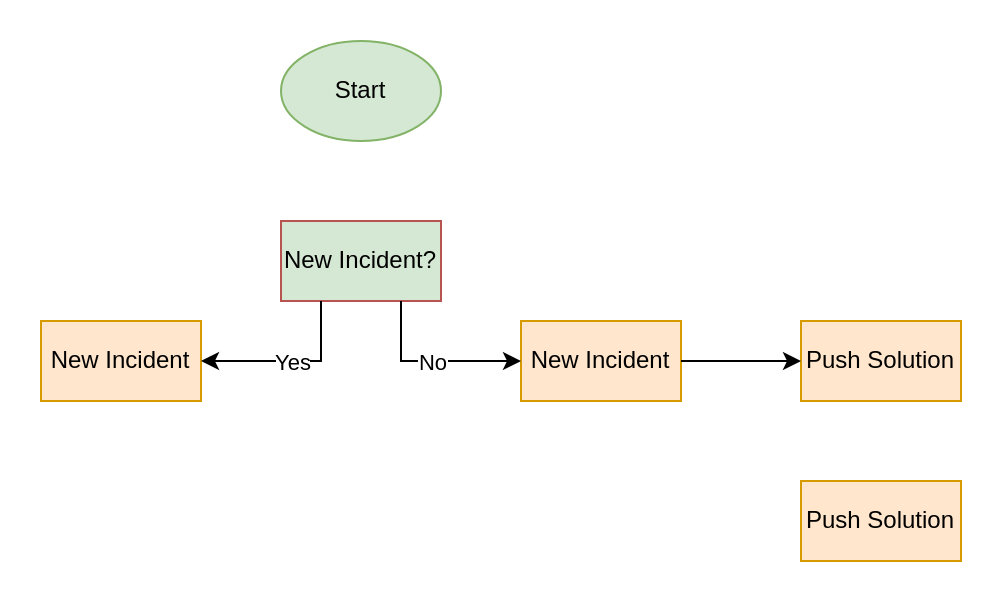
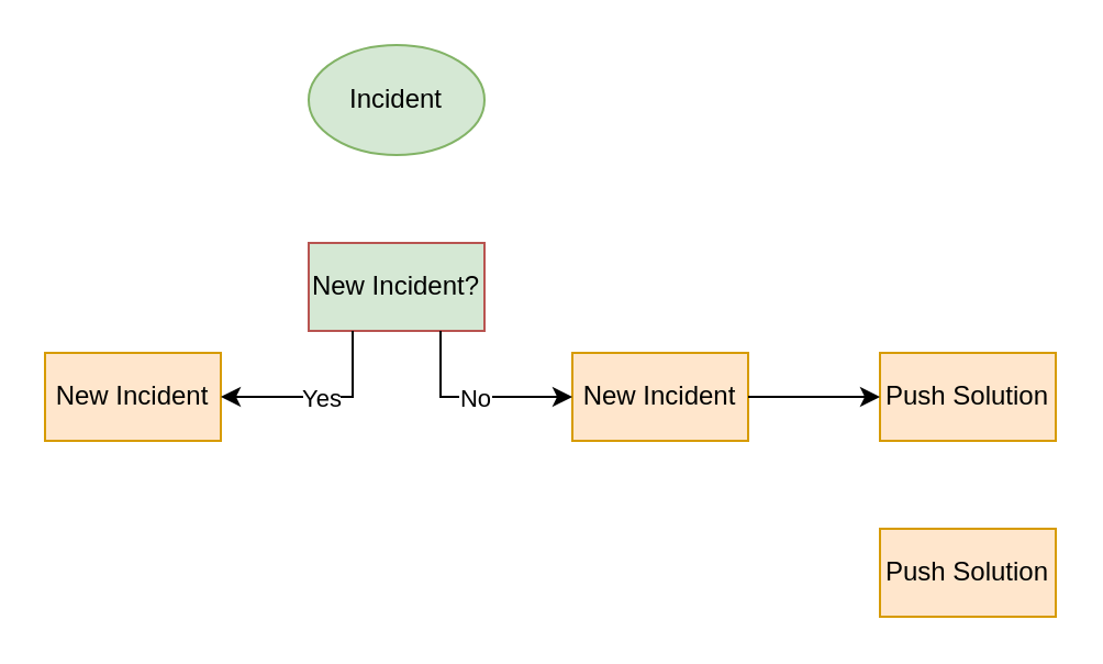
  <mxCell id="0" />
  <mxCell id="1" parent="0" />
- <mxCell id="2" value="Start" style="ellipse;whiteSpace=wrap;html=1;fillColor=#d5e8d4;strokeColor=#82b366;" vertex="1" parent="1"><mxGeometry x="140" y="20" width="80" height="50" as="geometry" /></mxCell>
+ <mxCell id="2" value="Incident" style="ellipse;whiteSpace=wrap;html=1;fillColor=#d5e8d4;strokeColor=#82b366;" vertex="1" parent="1"><mxGeometry x="140" y="20" width="80" height="50" as="geometry" /></mxCell>
  <mxCell id="3" value="New Incident?" style="rounded=0;whiteSpace=wrap;html=1;fillColor=#d5e8d4;strokeColor=#b85450;" vertex="1" parent="1"><mxGeometry x="140" y="110" width="80" height="40" as="geometry" /></mxCell>
  <mxCell id="4" value="New Incident" style="rounded=0;whiteSpace=wrap;html=1;fillColor=#ffe6cc;strokeColor=#d79b00;" vertex="1" parent="1"><mxGeometry x="260" y="160" width="80" height="40" as="geometry" /></mxCell>
  <mxCell id="5" value="New Incident" style="rounded=0;whiteSpace=wrap;html=1;fillColor=#ffe6cc;strokeColor=#d79b00;" vertex="1" parent="1"><mxGeometry x="20" y="160" width="80" height="40" as="geometry" /></mxCell>
  <mxCell id="6" value="" style="endArrow=classic;html=1;rounded=0;exitX=0.75;exitY=1;exitDx=0;exitDy=0;entryX=0;entryY=0.5;entryDx=0;entryDy=0;" edge="1" parent="1" source="3" target="4"><mxGeometry relative="1" as="geometry"><mxPoint x="140" y="260" as="sourcePoint" /><mxPoint x="240" y="260" as="targetPoint" /><Array as="points"><mxPoint x="200" y="180" /></Array></mxGeometry></mxCell>
  <mxCell id="7" value="No" style="edgeLabel;resizable=0;html=1;align=center;verticalAlign=middle;" connectable="0" vertex="1" parent="6"><mxGeometry relative="1" as="geometry" /></mxCell>
  <mxCell id="8" value="" style="endArrow=classic;html=1;rounded=0;exitX=0.25;exitY=1;exitDx=0;exitDy=0;entryX=1;entryY=0.5;entryDx=0;entryDy=0;" edge="1" parent="1" source="3" target="5"><mxGeometry relative="1" as="geometry"><mxPoint x="174" y="250" as="sourcePoint" /><mxPoint x="234" y="280" as="targetPoint" /><Array as="points"><mxPoint x="160" y="180" /><mxPoint x="140" y="180" /></Array></mxGeometry></mxCell>
  <mxCell id="9" value="Yes" style="edgeLabel;resizable=0;html=1;align=center;verticalAlign=middle;" connectable="0" vertex="1" parent="8"><mxGeometry relative="1" as="geometry" /></mxCell>
  <mxCell id="10" value="Push Solution" style="rounded=0;whiteSpace=wrap;html=1;fillColor=#ffe6cc;strokeColor=#d79b00;" vertex="1" parent="1"><mxGeometry x="400" y="160" width="80" height="40" as="geometry" /></mxCell>
  <mxCell id="11" value="" style="endArrow=classic;html=1;rounded=0;exitX=1;exitY=0.5;exitDx=0;exitDy=0;entryX=0;entryY=0.5;entryDx=0;entryDy=0;" edge="1" parent="1" source="4" target="10"><mxGeometry width="50" height="50" relative="1" as="geometry"><mxPoint x="380" y="200" as="sourcePoint" /><mxPoint x="380" y="240" as="targetPoint" /></mxGeometry></mxCell>
  <mxCell id="12" value="Push Solution" style="rounded=0;whiteSpace=wrap;html=1;fillColor=#ffe6cc;strokeColor=#d79b00;" vertex="1" parent="1"><mxGeometry x="400" y="240" width="80" height="40" as="geometry" /></mxCell>
